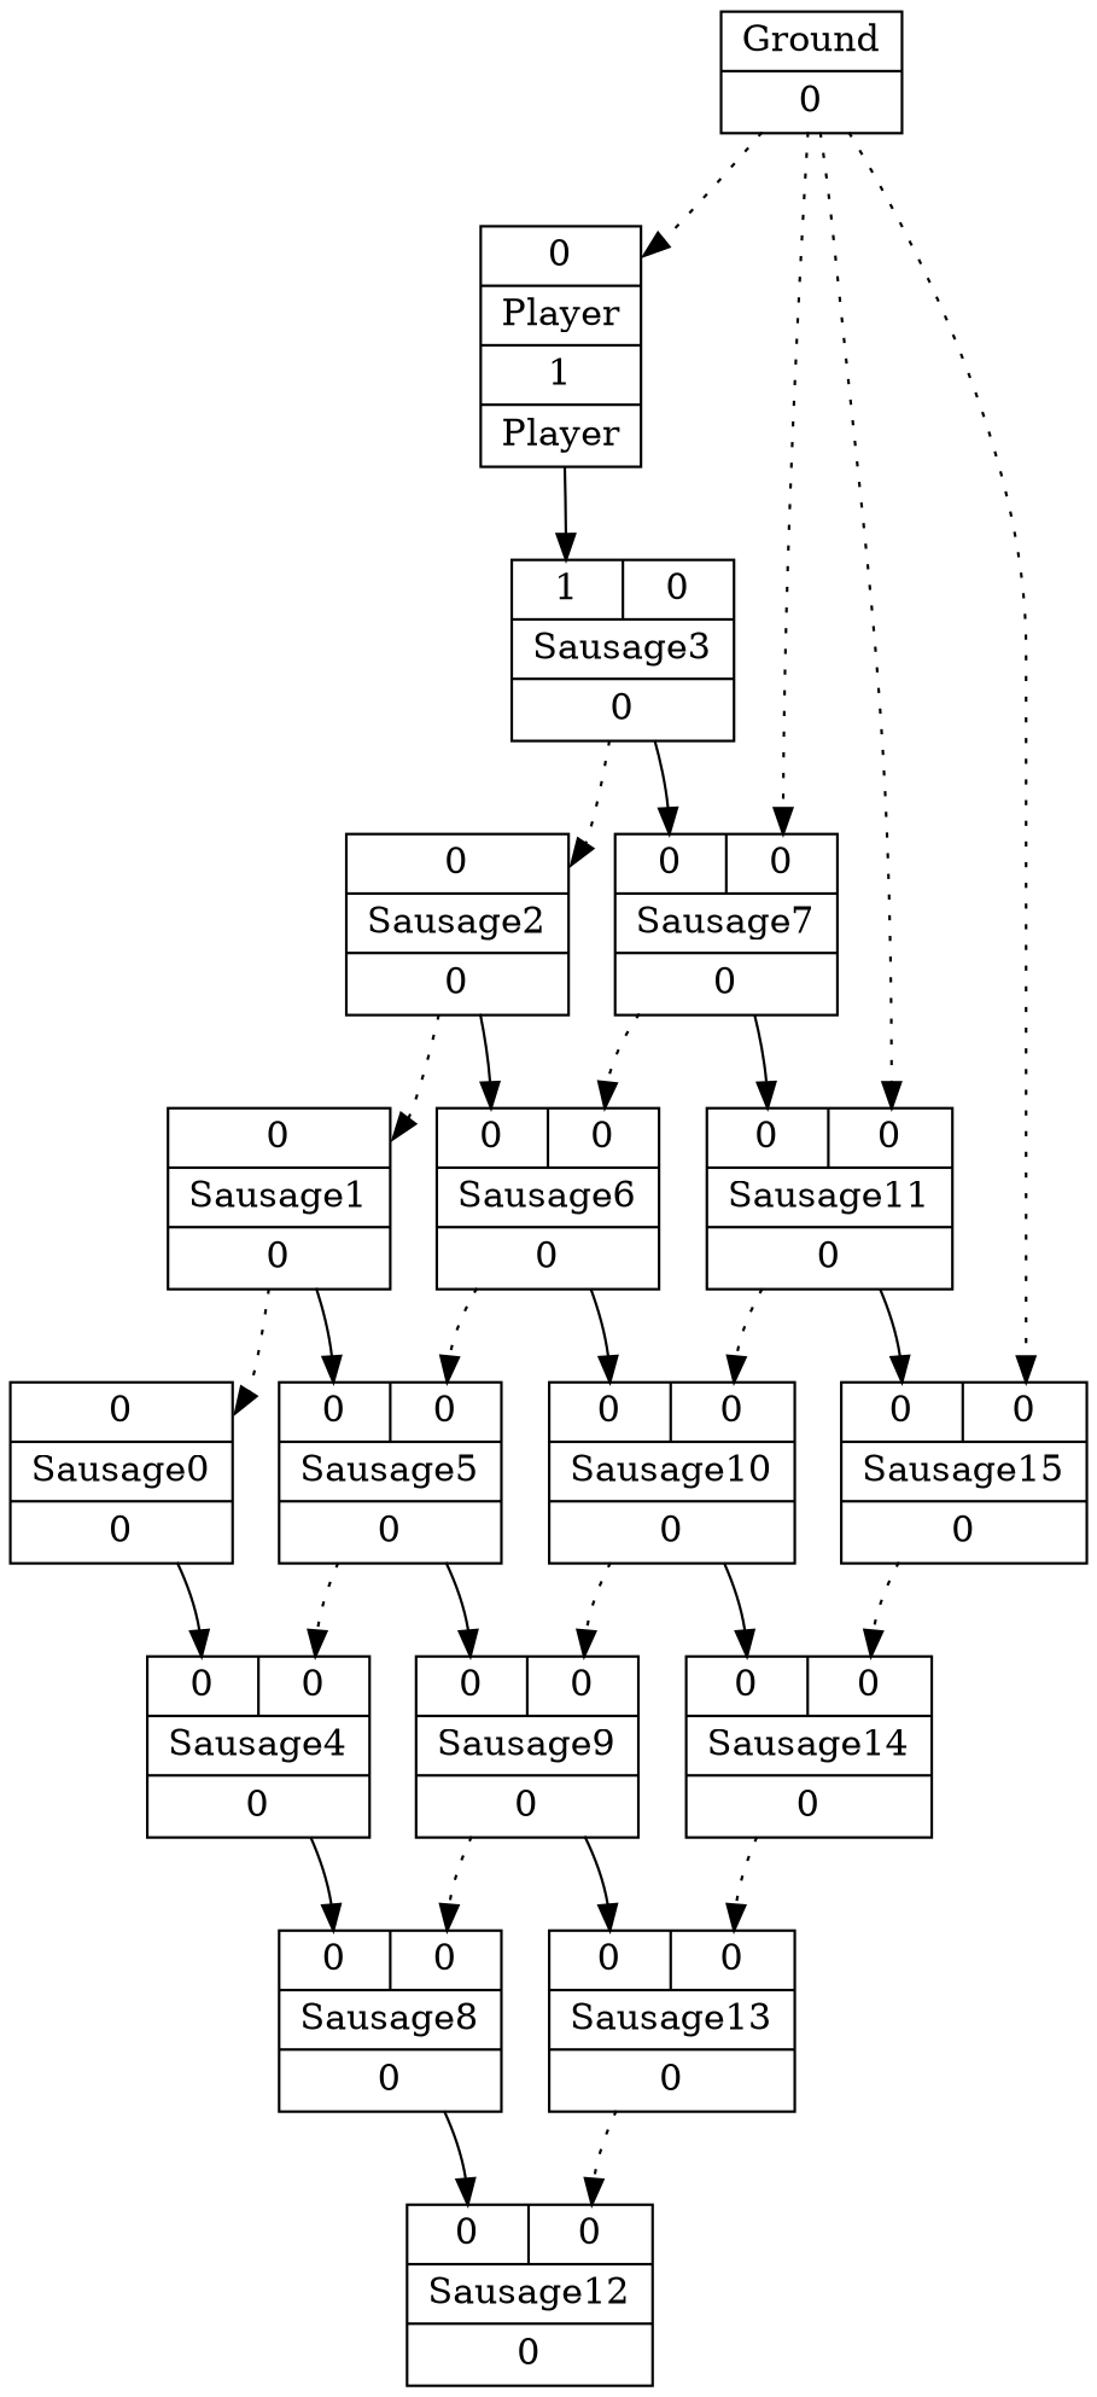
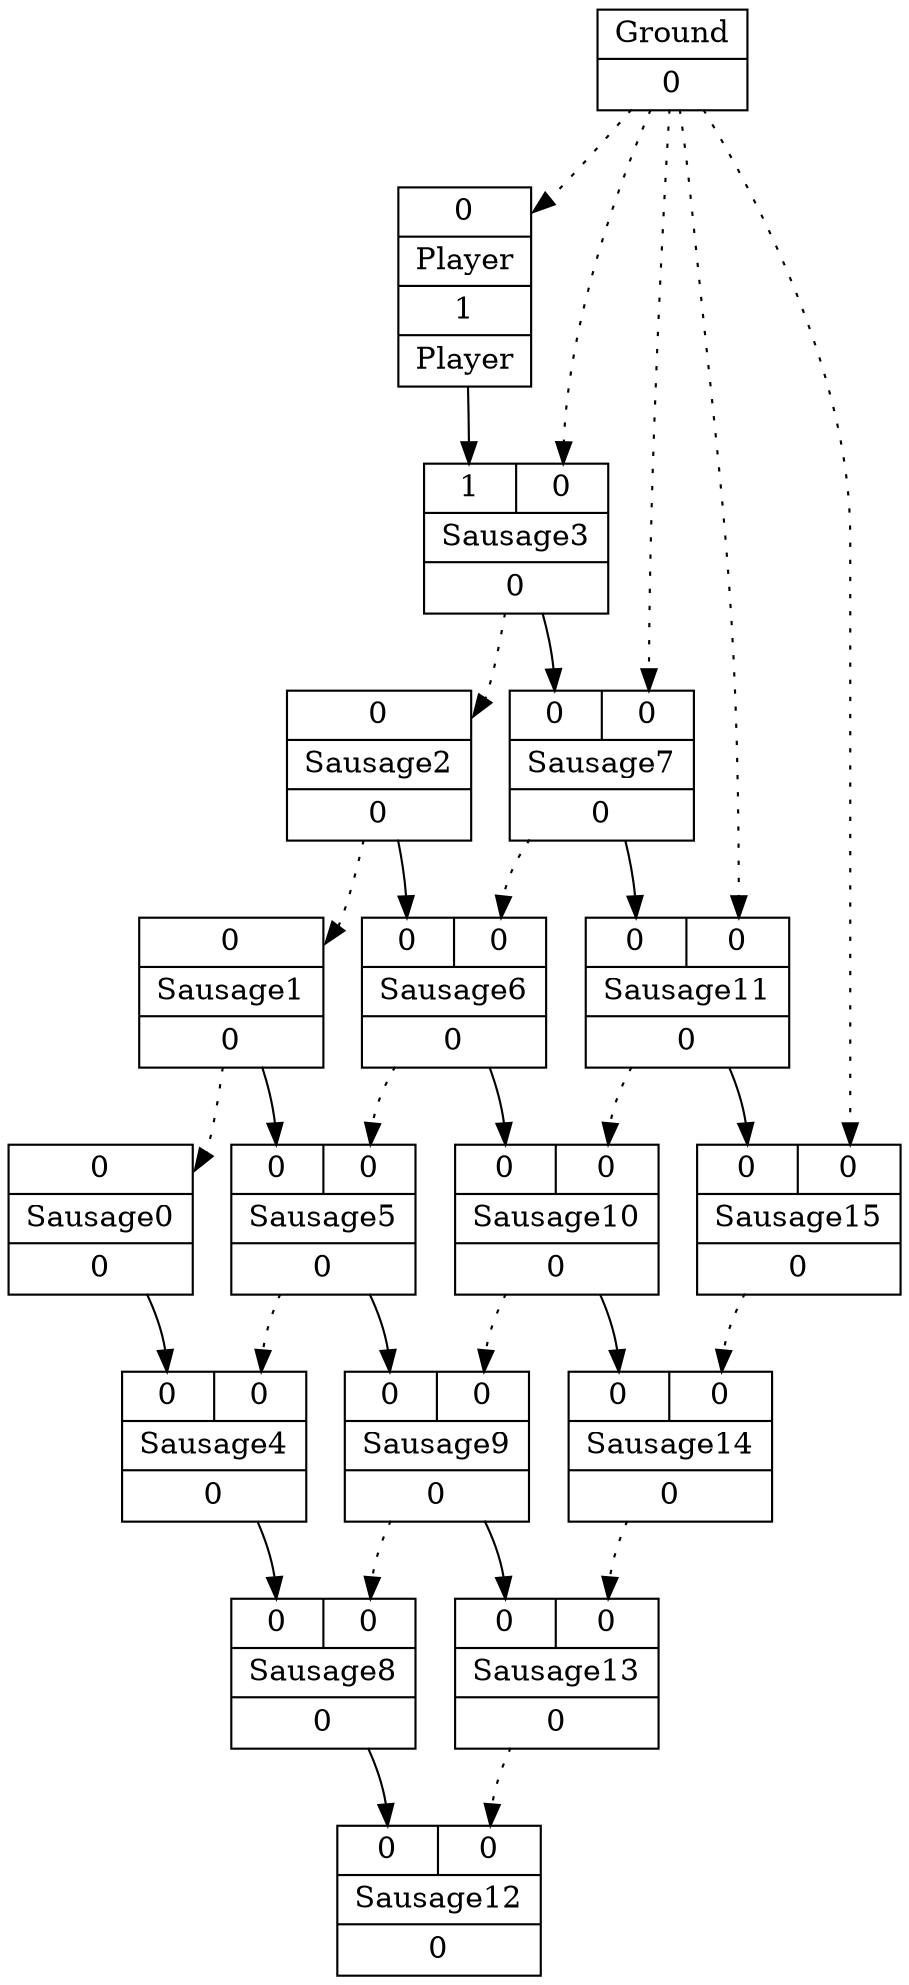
  digraph {
    node [shape=record]
    edge [headport=GroundP style=dotted]
    n1 [label="{{<GroundP>0}|{Player}|<PlayerOUT>1|{Player}}"]
    n2 [label="{{<Player>1|<GroundP>0}|{Sausage3}|<Sausage3OUT>0}"]
    n3 [label="{{Ground}|<GroundOUT>0}"]
    n4 [label="{{<Sausage3>0|<GroundP>0}|{Sausage7}|<Sausage7OUT>0}"]
    n5 [label="{{<Sausage7>0|<GroundP>0}|{Sausage11}|<Sausage11OUT>0}"]
    n6 [label="{{<Sausage11>0|<GroundP>0}|{Sausage15}|<Sausage15OUT>0}"]
    n7 [label="{{<Sausage3P>0}|{Sausage2}|<Sausage2OUT>0}"]
    n8 [label="{{<Sausage2P>0}|{Sausage1}|<Sausage1OUT>0}"]
    n9 [label="{{<Sausage2>0|<Sausage7P>0}|{Sausage6}|<Sausage6OUT>0}"]
    n10 [label="{{<Sausage1P>0}|{Sausage0}|<Sausage0OUT>0}"]
    n11 [label="{{<Sausage1>0|<Sausage6P>0}|{Sausage5}|<Sausage5OUT>0}"]
    n12 [label="{{<Sausage6>0|<Sausage11P>0}|{Sausage10}|<Sausage10OUT>0}"]
    n13 [label="{{<Sausage0>0|<Sausage5P>0}|{Sausage4}|<Sausage4OUT>0}"]
    n14 [label="{{<Sausage5>0|<Sausage10P>0}|{Sausage9}|<Sausage9OUT>0}"]
    n15 [label="{{<Sausage10>0|<Sausage15P>0}|{Sausage14}|<Sausage14OUT>0}"]
    n16 [label="{{<Sausage4>0|<Sausage9P>0}|{Sausage8}|<Sausage8OUT>0}"]
    n17 [label="{{<Sausage9>0|<Sausage14P>0}|{Sausage13}|<Sausage13OUT>0}"]
    n18 [label="{{<Sausage8>0|<Sausage13P>0}|{Sausage12}|<Sausage12OUT>0}"]
    n1 -> n2 [headport=Player style=""]
    n2 -> n4 [headport=Sausage3 style=""]
    n2 -> n7 [headport=Sausage3P]
    n3 -> n1
+   n3 -> n2
    n3 -> n4
    n3 -> n5
    n3 -> n6
    n4 -> n5 [headport=Sausage7 style=""]
    n4 -> n9 [headport=Sausage7P]
    n5 -> n6 [headport=Sausage11 style=""]
    n5 -> n12 [headport=Sausage11P]
    n6 -> n15 [headport=Sausage15P]
    n7 -> n8 [headport=Sausage2P]
    n7 -> n9 [headport=Sausage2 style=""]
    n8 -> n10 [headport=Sausage1P]
    n8 -> n11 [headport=Sausage1 style=""]
    n9 -> n11 [headport=Sausage6P]
    n9 -> n12 [headport=Sausage6 style=""]
    n10 -> n13 [headport=Sausage0 style=""]
    n11 -> n13 [headport=Sausage5P]
    n11 -> n14 [headport=Sausage5 style=""]
    n12 -> n14 [headport=Sausage10P]
    n12 -> n15 [headport=Sausage10 style=""]
    n13 -> n16 [headport=Sausage4 style=""]
    n14 -> n16 [headport=Sausage9P]
    n14 -> n17 [headport=Sausage9 style=""]
    n15 -> n17 [headport=Sausage14P]
    n16 -> n18 [headport=Sausage8 style=""]
    n17 -> n18 [headport=Sausage13P]
  }
